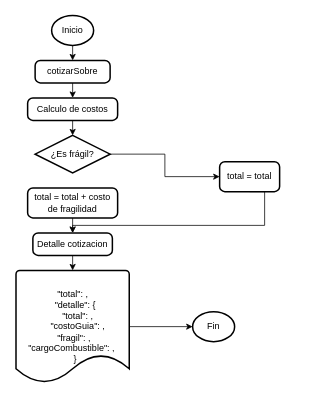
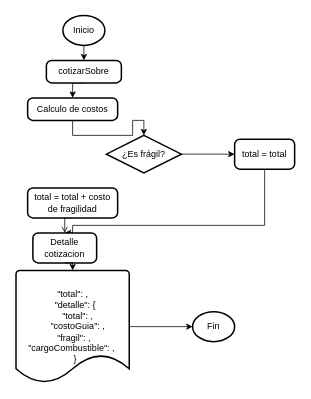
  <mxCell id="0" />
  <mxCell id="1" parent="0" />
  <mxCell id="2" style="edgeStyle=orthogonalEdgeStyle;rounded=0;orthogonalLoop=1;jettySize=auto;html=1;exitX=0.5;exitY=1;exitDx=0;exitDy=0;exitPerimeter=0;entryX=0.5;entryY=0;entryDx=0;entryDy=0;" edge="1" parent="1" source="3" target="6"><mxGeometry relative="1" as="geometry" /></mxCell>
- <mxCell id="3" value="Inicio" style="strokeWidth=2;html=1;shape=mxgraph.flowchart.start_1;whiteSpace=wrap;" vertex="1" parent="1"><mxGeometry x="68" y="20" width="56" height="40" as="geometry" /></mxCell>
+ <mxCell id="3" value="Inicio" style="strokeWidth=2;html=1;shape=mxgraph.flowchart.start_1;whiteSpace=wrap;" vertex="1" parent="1"><mxGeometry x="83" y="20" width="56" height="40" as="geometry" /></mxCell>
  <mxCell id="4" value="Fin" style="strokeWidth=2;html=1;shape=mxgraph.flowchart.start_1;whiteSpace=wrap;" vertex="1" parent="1"><mxGeometry x="256" y="415" width="56" height="40" as="geometry" /></mxCell>
  <mxCell id="5" style="edgeStyle=orthogonalEdgeStyle;rounded=0;orthogonalLoop=1;jettySize=auto;html=1;exitX=0.5;exitY=1;exitDx=0;exitDy=0;entryX=0.5;entryY=0;entryDx=0;entryDy=0;" edge="1" parent="1" source="6" target="7"><mxGeometry relative="1" as="geometry" /></mxCell>
- <mxCell id="6" value="cotizarSobre" style="rounded=1;whiteSpace=wrap;html=1;absoluteArcSize=1;arcSize=14;strokeWidth=2;" vertex="1" parent="1"><mxGeometry x="46" y="80" width="100" height="30" as="geometry" /></mxCell>
+ <mxCell id="6" value="cotizarSobre" style="rounded=1;whiteSpace=wrap;html=1;absoluteArcSize=1;arcSize=14;strokeWidth=2;" vertex="1" parent="1"><mxGeometry x="61" y="80" width="100" height="30" as="geometry" /></mxCell>
  <mxCell id="7" value="Calculo de costos" style="rounded=1;whiteSpace=wrap;html=1;absoluteArcSize=1;arcSize=14;strokeWidth=2;" vertex="1" parent="1"><mxGeometry x="36" y="130" width="120" height="30" as="geometry" /></mxCell>
  <mxCell id="8" style="edgeStyle=orthogonalEdgeStyle;rounded=0;orthogonalLoop=1;jettySize=auto;html=1;exitX=1;exitY=0.5;exitDx=0;exitDy=0;exitPerimeter=0;entryX=0;entryY=0.5;entryDx=0;entryDy=0;" edge="1" parent="1" source="9" target="13"><mxGeometry relative="1" as="geometry" /></mxCell>
- <mxCell id="9" value="¿Es frágil?" style="strokeWidth=2;html=1;shape=mxgraph.flowchart.decision;whiteSpace=wrap;" vertex="1" parent="1"><mxGeometry x="46" y="180" width="100" height="50" as="geometry" /></mxCell>
+ <mxCell id="9" value="¿Es frágil?" style="strokeWidth=2;html=1;shape=mxgraph.flowchart.decision;whiteSpace=wrap;" vertex="1" parent="1"><mxGeometry x="141" y="180" width="100" height="50" as="geometry" /></mxCell>
  <mxCell id="10" style="edgeStyle=orthogonalEdgeStyle;rounded=0;orthogonalLoop=1;jettySize=auto;html=1;exitX=0.5;exitY=1;exitDx=0;exitDy=0;entryX=0.5;entryY=0;entryDx=0;entryDy=0;endArrow=open;" edge="1" parent="1" source="11" target="14"><mxGeometry relative="1" as="geometry" /></mxCell>
  <mxCell id="11" value="total = total + costo de fragilidad" style="rounded=1;whiteSpace=wrap;html=1;absoluteArcSize=1;arcSize=14;strokeWidth=2;" vertex="1" parent="1"><mxGeometry x="36" y="250" width="120" height="40" as="geometry" /></mxCell>
  <mxCell id="12" style="edgeStyle=orthogonalEdgeStyle;rounded=0;orthogonalLoop=1;jettySize=auto;html=1;exitX=0.5;exitY=1;exitDx=0;exitDy=0;entryX=0.5;entryY=0;entryDx=0;entryDy=0;" edge="1" parent="1" source="13" target="14"><mxGeometry relative="1" as="geometry"><Array as="points"><mxPoint x="352" y="300" /><mxPoint x="96" y="300" /></Array></mxGeometry></mxCell>
- <mxCell id="13" value="total = total" style="rounded=1;whiteSpace=wrap;html=1;absoluteArcSize=1;arcSize=14;strokeWidth=2;" vertex="1" parent="1"><mxGeometry x="292" y="215" width="80" height="40" as="geometry" /></mxCell>
- <mxCell id="14" value="Detalle cotizacion" style="rounded=1;whiteSpace=wrap;html=1;absoluteArcSize=1;arcSize=14;strokeWidth=2;" vertex="1" parent="1"><mxGeometry x="43" y="310" width="106" height="30" as="geometry" /></mxCell>
+ <mxCell id="13" value="total = total" style="rounded=1;whiteSpace=wrap;html=1;absoluteArcSize=1;arcSize=14;strokeWidth=2;" vertex="1" parent="1"><mxGeometry x="312" y="185" width="80" height="40" as="geometry" /></mxCell>
+ <mxCell id="14" value="Detalle cotizacion" style="rounded=1;whiteSpace=wrap;html=1;absoluteArcSize=1;arcSize=14;strokeWidth=2;" vertex="1" parent="1"><mxGeometry x="43" y="310" width="85" height="40" as="geometry" /></mxCell>
  <mxCell id="15" style="edgeStyle=orthogonalEdgeStyle;rounded=0;orthogonalLoop=1;jettySize=auto;html=1;exitX=0.5;exitY=1;exitDx=0;exitDy=0;entryX=0.5;entryY=0;entryDx=0;entryDy=0;entryPerimeter=0;" edge="1" parent="1" source="7" target="9"><mxGeometry relative="1" as="geometry" /></mxCell>
  <mxCell id="16" value="&lt;div style=&quot;line-height: 120%;&quot;&gt;&lt;span style=&quot;background-color: initial;&quot;&gt;&quot;total&quot;: ,&lt;/span&gt;&lt;br&gt;&lt;/div&gt;&lt;div style=&quot;line-height: 120%;&quot;&gt;&amp;nbsp; &quot;detalle&quot;: {&lt;/div&gt;&lt;div style=&quot;line-height: 120%;&quot;&gt;&amp;nbsp; &amp;nbsp; &quot;total&quot;: ,&lt;/div&gt;&lt;div style=&quot;line-height: 120%;&quot;&gt;&amp;nbsp; &amp;nbsp; &quot;costoGuia&quot;: ,&lt;/div&gt;&lt;div style=&quot;line-height: 120%;&quot;&gt;&amp;nbsp; &amp;nbsp; &quot;fragil&quot;: ,&lt;span style=&quot;background-color: initial;&quot;&gt;&amp;nbsp; &amp;nbsp; &quot;cargoCombustible&quot;: ,&lt;/span&gt;&lt;span style=&quot;background-color: initial;&quot;&gt;&amp;nbsp;&lt;/span&gt;&lt;/div&gt;&lt;div style=&quot;line-height: 120%;&quot;&gt;&amp;nbsp; }&lt;/div&gt;" style="strokeWidth=2;html=1;shape=mxgraph.flowchart.document2;whiteSpace=wrap;size=0.25;" vertex="1" parent="1"><mxGeometry x="20.5" y="360" width="151" height="150" as="geometry" /></mxCell>
  <mxCell id="17" style="edgeStyle=orthogonalEdgeStyle;rounded=0;orthogonalLoop=1;jettySize=auto;html=1;exitX=0.5;exitY=1;exitDx=0;exitDy=0;entryX=0.5;entryY=0;entryDx=0;entryDy=0;entryPerimeter=0;" edge="1" parent="1" source="14" target="16"><mxGeometry relative="1" as="geometry" /></mxCell>
  <mxCell id="18" style="edgeStyle=orthogonalEdgeStyle;rounded=0;orthogonalLoop=1;jettySize=auto;html=1;exitX=1;exitY=0.5;exitDx=0;exitDy=0;exitPerimeter=0;entryX=0;entryY=0.5;entryDx=0;entryDy=0;entryPerimeter=0;" edge="1" parent="1" source="16" target="4"><mxGeometry relative="1" as="geometry" /></mxCell>
